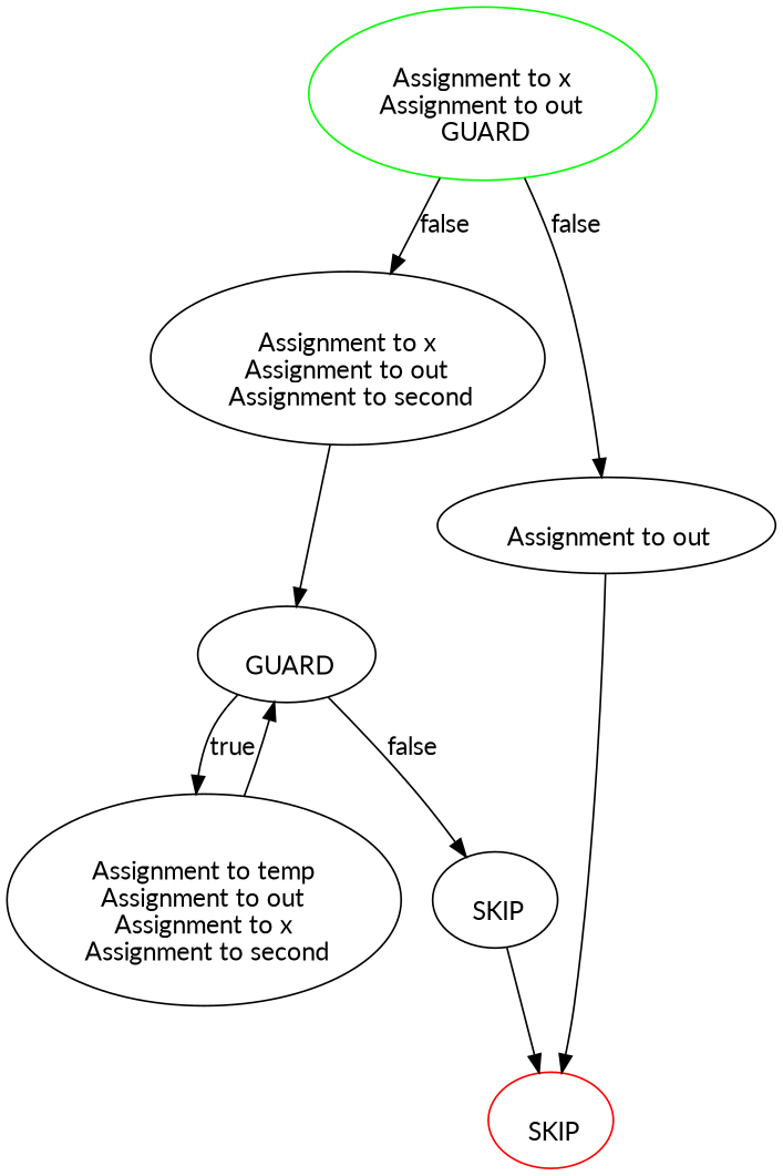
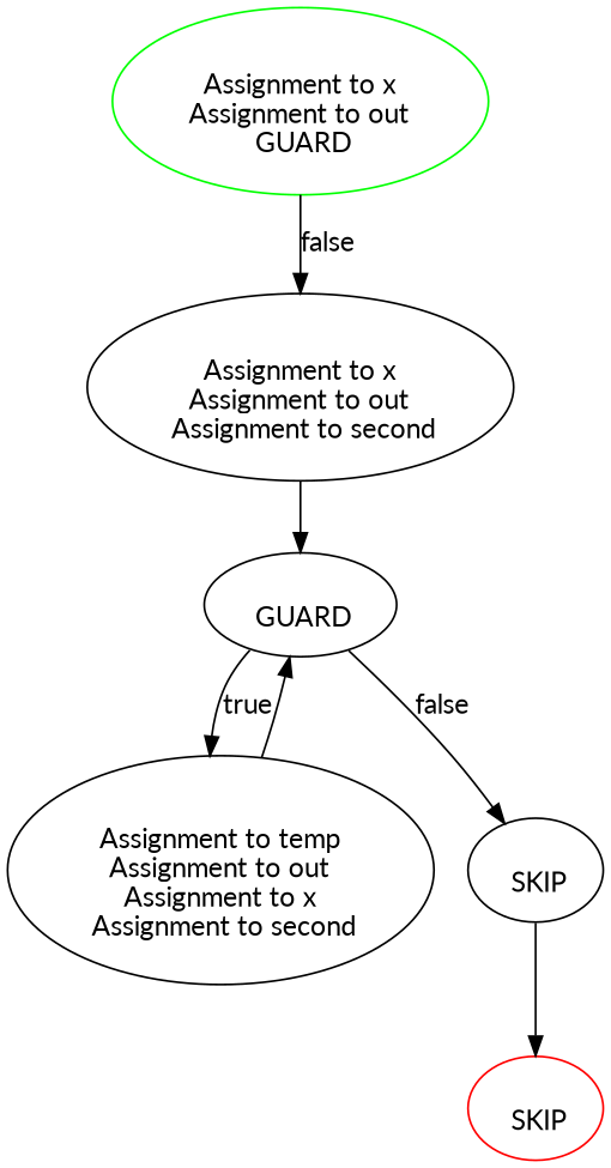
  digraph {
    fontname=Lato
    node [fontname=Lato]
    edge [fontname=Lato]
    n1 [color=green label=" \n Assignment to x \n Assignment to out \n GUARD" shape=ellipse]
    n2 [label=" \n Assignment to x \n Assignment to out \n Assignment to second"]
-   n3 [label=" \n Assignment to out"]
    n4 [label=" \n GUARD"]
    n5 [color=red label=" \n SKIP" shape=ellipse]
    n6 [label=" \n Assignment to temp \n Assignment to out \n Assignment to x \n Assignment to second"]
    n7 [label=" \n SKIP"]
    n1 -> n2 [label=false]
-   n1 -> n3 [label=false]
    n2 -> n4
-   n3 -> n5
    n4 -> n6 [label=true]
    n4 -> n7 [label=false]
    n6 -> n4
    n7 -> n5
  }
